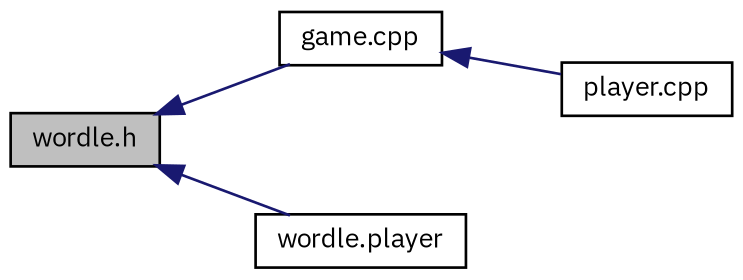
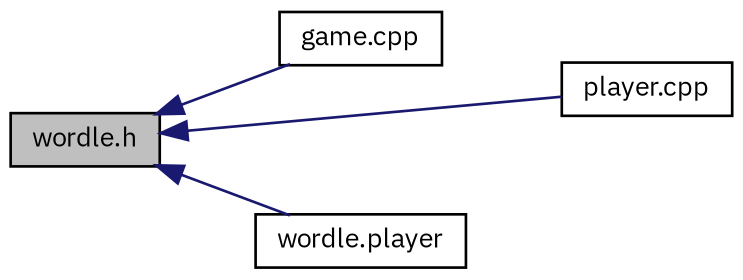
  digraph {
    fontname="IBM Plex Sans"
    rankdir=LR
    node [color=black fillcolor=white fontname="IBM Plex Sans" fontsize=10 shape=record style=filled]
    edge [color=midnightblue dir=back fontname="IBM Plex Sans" fontsize=10 labelfontname=Helvetica labelfontsize=10 style=solid]
    n1 [fillcolor=grey75 fontcolor=black height=0.2 label="wordle.h" width=0.4]
    n2 [height=0.2 label="game.cpp" width=0.4]
    n3 [height=0.2 label="player.cpp" width=0.4]
    n4 [height=0.2 label="wordle.player" width=0.4]
    n1 -> n2
-   n2 -> n3
+   n1 -> n3
    n1 -> n4
  }
